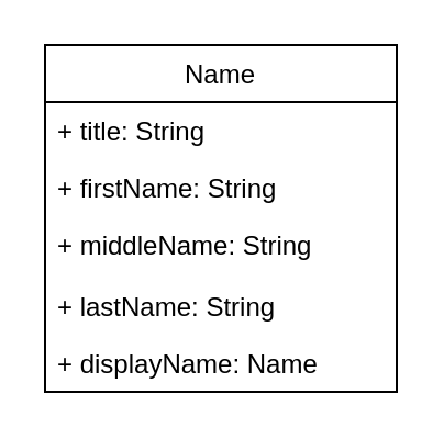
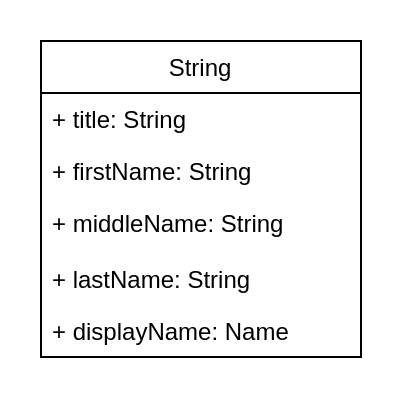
  <mxCell id="0" />
  <mxCell id="1" parent="0" />
- <mxCell id="2" value="Name" style="swimlane;fontStyle=0;childLayout=stackLayout;horizontal=1;startSize=26;fillColor=none;horizontalStack=0;resizeParent=1;resizeParentMax=0;resizeLast=0;collapsible=1;marginBottom=0;" vertex="1" parent="1"><mxGeometry x="20" y="20" width="160" height="158" as="geometry" /></mxCell>
+ <mxCell id="2" value="String" style="swimlane;fontStyle=0;childLayout=stackLayout;horizontal=1;startSize=26;fillColor=none;horizontalStack=0;resizeParent=1;resizeParentMax=0;resizeLast=0;collapsible=1;marginBottom=0;" vertex="1" parent="1"><mxGeometry x="20" y="20" width="160" height="158" as="geometry" /></mxCell>
  <mxCell id="3" value="+ title: String" style="text;strokeColor=none;fillColor=none;align=left;verticalAlign=top;spacingLeft=4;spacingRight=4;overflow=hidden;rotatable=0;points=[[0,0.5],[1,0.5]];portConstraint=eastwest;" vertex="1" parent="2"><mxGeometry y="26" width="160" height="26" as="geometry" /></mxCell>
  <mxCell id="4" value="+ firstName: String " style="text;strokeColor=none;fillColor=none;align=left;verticalAlign=top;spacingLeft=4;spacingRight=4;overflow=hidden;rotatable=0;points=[[0,0.5],[1,0.5]];portConstraint=eastwest;" vertex="1" parent="2"><mxGeometry y="52" width="160" height="26" as="geometry" /></mxCell>
  <mxCell id="5" value="+ middleName: String" style="text;strokeColor=none;fillColor=none;align=left;verticalAlign=top;spacingLeft=4;spacingRight=4;overflow=hidden;rotatable=0;points=[[0,0.5],[1,0.5]];portConstraint=eastwest;" vertex="1" parent="2"><mxGeometry y="78" width="160" height="28" as="geometry" /></mxCell>
  <mxCell id="6" value="+ lastName: String" style="text;strokeColor=none;fillColor=none;align=left;verticalAlign=top;spacingLeft=4;spacingRight=4;overflow=hidden;rotatable=0;points=[[0,0.5],[1,0.5]];portConstraint=eastwest;" vertex="1" parent="2"><mxGeometry y="106" width="160" height="26" as="geometry" /></mxCell>
  <mxCell id="7" value="+ displayName: Name" style="text;strokeColor=none;fillColor=none;align=left;verticalAlign=top;spacingLeft=4;spacingRight=4;overflow=hidden;rotatable=0;points=[[0,0.5],[1,0.5]];portConstraint=eastwest;" vertex="1" parent="2"><mxGeometry y="132" width="160" height="26" as="geometry" /></mxCell>
